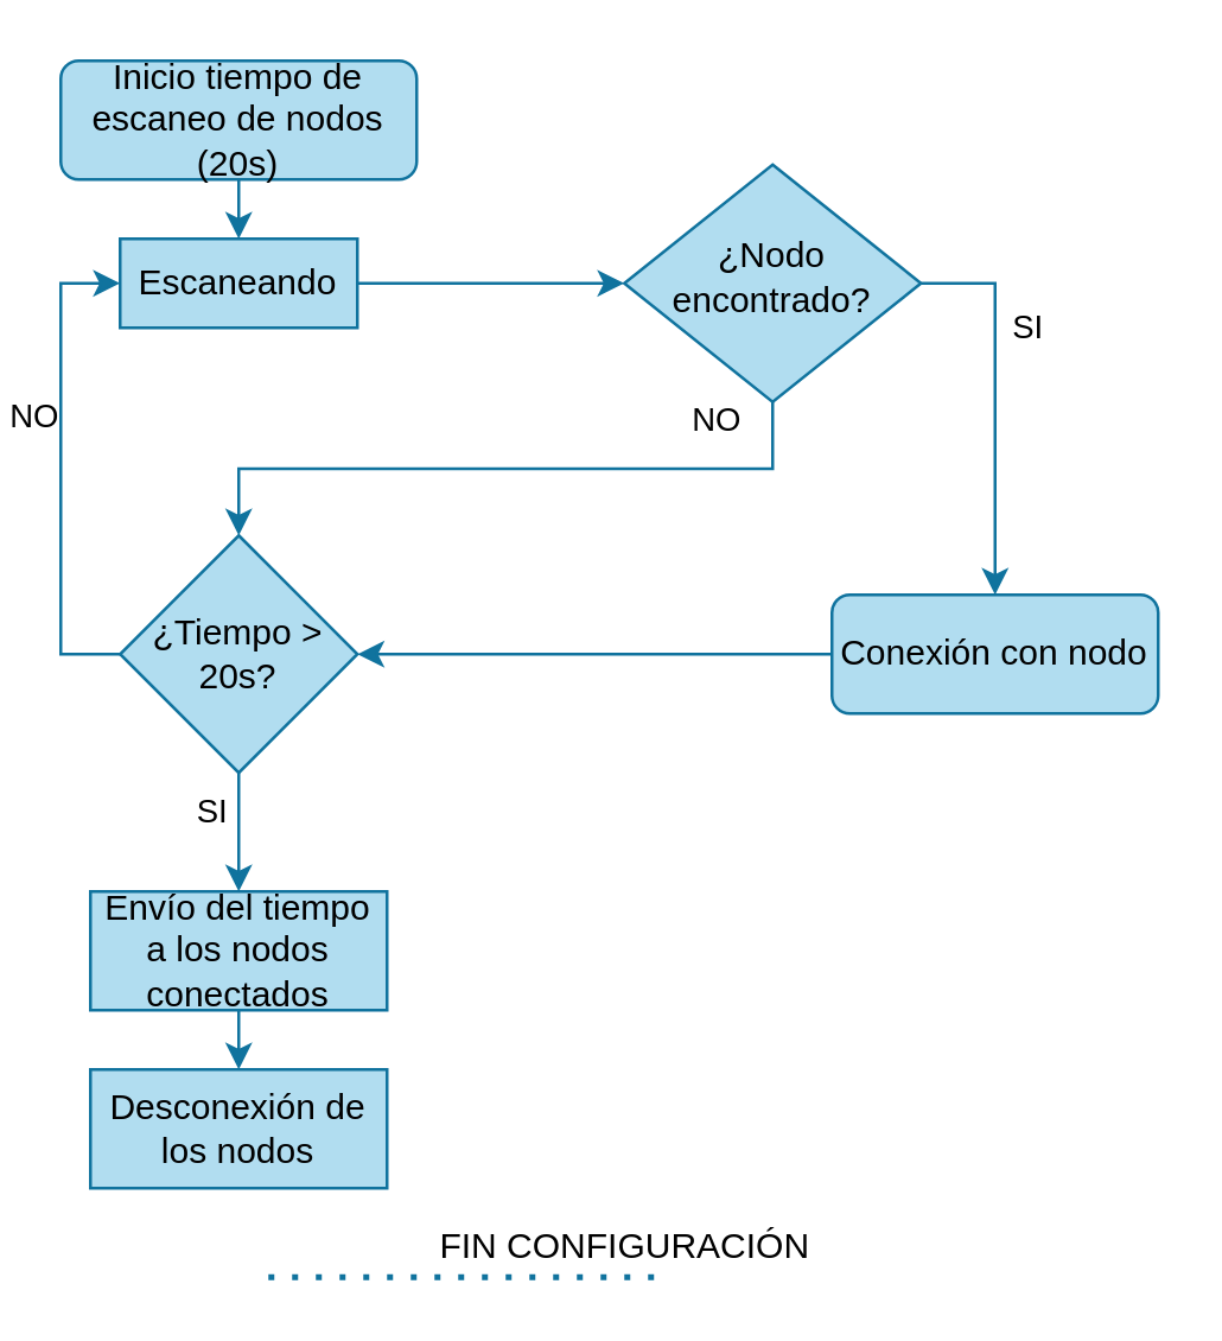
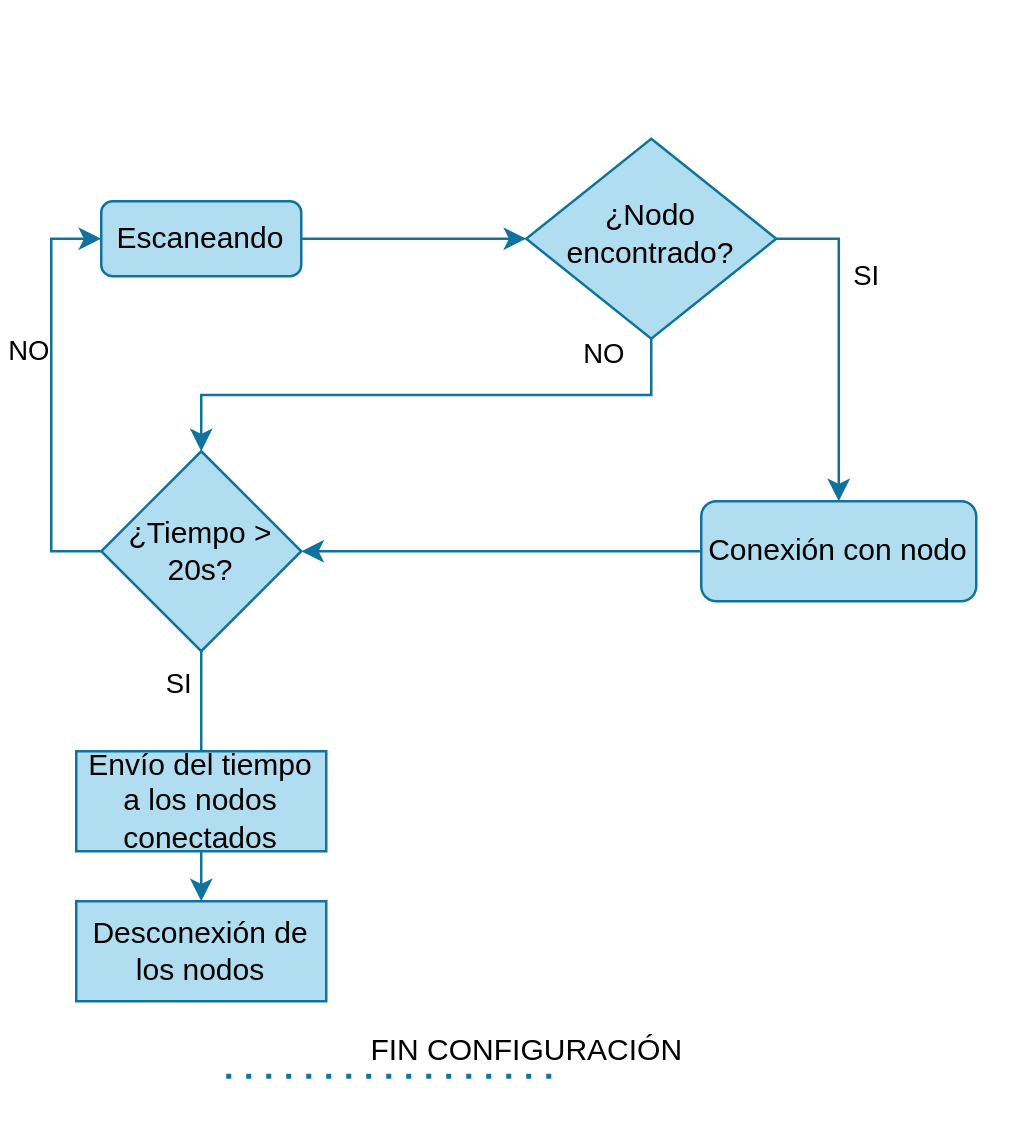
  <mxCell id="0" />
  <mxCell id="1" parent="0" />
- <mxCell id="2" style="edgeStyle=orthogonalEdgeStyle;rounded=0;orthogonalLoop=1;jettySize=auto;html=1;exitX=0.5;exitY=1;exitDx=0;exitDy=0;entryX=0.5;entryY=0;entryDx=0;entryDy=0;fillColor=#b1ddf0;strokeColor=#10739e;" edge="1" parent="1" source="3" target="10"><mxGeometry relative="1" as="geometry" /></mxCell>
- <mxCell id="3" value="Inicio tiempo de escaneo de nodos (20s)" style="rounded=1;whiteSpace=wrap;html=1;fontSize=12;glass=0;strokeWidth=1;shadow=0;fillColor=#b1ddf0;strokeColor=#10739e;" parent="1" vertex="1"><mxGeometry x="20" y="20" width="120" height="40" as="geometry" /></mxCell>
  <mxCell id="4" style="edgeStyle=orthogonalEdgeStyle;rounded=0;orthogonalLoop=1;jettySize=auto;html=1;exitX=1;exitY=0.5;exitDx=0;exitDy=0;entryX=0.5;entryY=0;entryDx=0;entryDy=0;fillColor=#b1ddf0;strokeColor=#10739e;" edge="1" parent="1" source="8" target="17"><mxGeometry relative="1" as="geometry" /></mxCell>
  <mxCell id="5" value="SI" style="edgeLabel;html=1;align=center;verticalAlign=middle;resizable=0;points=[];" vertex="1" connectable="0" parent="4"><mxGeometry x="-0.4" y="-2" relative="1" as="geometry"><mxPoint x="12" as="offset" /></mxGeometry></mxCell>
  <mxCell id="6" style="edgeStyle=orthogonalEdgeStyle;rounded=0;orthogonalLoop=1;jettySize=auto;html=1;exitX=0.5;exitY=1;exitDx=0;exitDy=0;entryX=0.5;entryY=0;entryDx=0;entryDy=0;fillColor=#b1ddf0;strokeColor=#10739e;" edge="1" parent="1" source="8" target="15"><mxGeometry relative="1" as="geometry"><mxPoint x="160" y="140" as="targetPoint" /></mxGeometry></mxCell>
  <mxCell id="7" value="NO" style="edgeLabel;html=1;align=center;verticalAlign=middle;resizable=0;points=[];" vertex="1" connectable="0" parent="6"><mxGeometry x="-0.118" y="-1" relative="1" as="geometry"><mxPoint x="57" y="-16" as="offset" /></mxGeometry></mxCell>
  <mxCell id="8" value="¿Nodo encontrado?" style="rhombus;whiteSpace=wrap;html=1;shadow=0;fontFamily=Helvetica;fontSize=12;align=center;strokeWidth=1;spacing=6;spacingTop=-4;fillColor=#b1ddf0;strokeColor=#10739e;" parent="1" vertex="1"><mxGeometry x="210" y="55" width="100" height="80" as="geometry" /></mxCell>
  <mxCell id="9" style="edgeStyle=orthogonalEdgeStyle;rounded=0;orthogonalLoop=1;jettySize=auto;html=1;exitX=1;exitY=0.5;exitDx=0;exitDy=0;entryX=0;entryY=0.5;entryDx=0;entryDy=0;fillColor=#b1ddf0;strokeColor=#10739e;" edge="1" parent="1" source="10" target="8"><mxGeometry relative="1" as="geometry"><mxPoint x="280" y="120" as="targetPoint" /></mxGeometry></mxCell>
- <mxCell id="10" value="Escaneando" style="rounded=0;whiteSpace=wrap;html=1;fillColor=#b1ddf0;strokeColor=#10739e;" vertex="1" parent="1"><mxGeometry x="40" y="80" width="80" height="30" as="geometry" /></mxCell>
+ <mxCell id="10" value="Escaneando" style="whiteSpace=wrap;html=1;fillColor=#b1ddf0;strokeColor=#10739e;rounded=1;" vertex="1" parent="1"><mxGeometry x="40" y="80" width="80" height="30" as="geometry" /></mxCell>
  <mxCell id="11" style="edgeStyle=orthogonalEdgeStyle;rounded=0;orthogonalLoop=1;jettySize=auto;html=1;exitX=0;exitY=0.5;exitDx=0;exitDy=0;entryX=0;entryY=0.5;entryDx=0;entryDy=0;fillColor=#b1ddf0;strokeColor=#10739e;" edge="1" parent="1" source="15" target="10"><mxGeometry relative="1" as="geometry" /></mxCell>
  <mxCell id="12" value="NO" style="edgeLabel;html=1;align=center;verticalAlign=middle;resizable=0;points=[];" vertex="1" connectable="0" parent="11"><mxGeometry x="0.344" y="1" relative="1" as="geometry"><mxPoint x="-9" y="10" as="offset" /></mxGeometry></mxCell>
- <mxCell id="13" style="edgeStyle=orthogonalEdgeStyle;rounded=0;orthogonalLoop=1;jettySize=auto;html=1;exitX=0.5;exitY=1;exitDx=0;exitDy=0;entryX=0.5;entryY=0;entryDx=0;entryDy=0;fillColor=#b1ddf0;strokeColor=#10739e;" edge="1" parent="1" source="15" target="19"><mxGeometry relative="1" as="geometry" /></mxCell>
+ <mxCell id="13" style="edgeStyle=orthogonalEdgeStyle;rounded=0;orthogonalLoop=1;jettySize=auto;html=1;exitX=0.5;exitY=1;exitDx=0;exitDy=0;entryX=0.5;entryY=0;entryDx=0;entryDy=0;fillColor=#b1ddf0;strokeColor=#10739e;endArrow=none;" edge="1" parent="1" source="15" target="19"><mxGeometry relative="1" as="geometry" /></mxCell>
  <mxCell id="14" value="SI" style="edgeLabel;html=1;align=center;verticalAlign=middle;resizable=0;points=[];" vertex="1" connectable="0" parent="13"><mxGeometry x="-0.667" y="1" relative="1" as="geometry"><mxPoint x="-11" y="5" as="offset" /></mxGeometry></mxCell>
  <mxCell id="15" value="¿Tiempo &amp;gt; 20s?" style="rhombus;whiteSpace=wrap;html=1;fillColor=#b1ddf0;strokeColor=#10739e;" vertex="1" parent="1"><mxGeometry x="40" y="180" width="80" height="80" as="geometry" /></mxCell>
  <mxCell id="16" style="edgeStyle=orthogonalEdgeStyle;rounded=0;orthogonalLoop=1;jettySize=auto;html=1;exitX=0;exitY=0.5;exitDx=0;exitDy=0;entryX=1;entryY=0.5;entryDx=0;entryDy=0;fillColor=#b1ddf0;strokeColor=#10739e;" edge="1" parent="1" source="17" target="15"><mxGeometry relative="1" as="geometry"><Array as="points"><mxPoint x="260" y="220" /><mxPoint x="260" y="220" /></Array></mxGeometry></mxCell>
  <mxCell id="17" value="Conexión con nodo" style="whiteSpace=wrap;html=1;fillColor=#b1ddf0;strokeColor=#10739e;rounded=1;" vertex="1" parent="1"><mxGeometry x="280" y="200" width="110" height="40" as="geometry" /></mxCell>
  <mxCell id="18" style="edgeStyle=orthogonalEdgeStyle;rounded=0;orthogonalLoop=1;jettySize=auto;html=1;exitX=0.5;exitY=1;exitDx=0;exitDy=0;entryX=0.5;entryY=0;entryDx=0;entryDy=0;fillColor=#b1ddf0;strokeColor=#10739e;" edge="1" parent="1" source="19" target="20"><mxGeometry relative="1" as="geometry" /></mxCell>
  <mxCell id="19" value="Envío del tiempo a los nodos conectados" style="rounded=0;whiteSpace=wrap;html=1;fillColor=#b1ddf0;strokeColor=#10739e;" vertex="1" parent="1"><mxGeometry x="30" y="300" width="100" height="40" as="geometry" /></mxCell>
  <mxCell id="20" value="Desconexión de los nodos" style="rounded=0;whiteSpace=wrap;html=1;fillColor=#b1ddf0;strokeColor=#10739e;" vertex="1" parent="1"><mxGeometry x="30" y="360" width="100" height="40" as="geometry" /></mxCell>
  <mxCell id="21" value="" style="endArrow=none;dashed=1;html=1;dashPattern=1 3;strokeWidth=2;fillColor=#b1ddf0;strokeColor=#10739e;" edge="1" parent="1"><mxGeometry width="50" height="50" relative="1" as="geometry"><mxPoint x="220" y="430" as="sourcePoint" /><mxPoint x="90" y="430" as="targetPoint" /></mxGeometry></mxCell>
  <mxCell id="22" value="FIN CONFIGURACIÓN" style="text;html=1;align=center;verticalAlign=middle;resizable=0;points=[];autosize=1;strokeColor=none;" vertex="1" parent="1"><mxGeometry x="140" y="410" width="140" height="20" as="geometry" /></mxCell>
